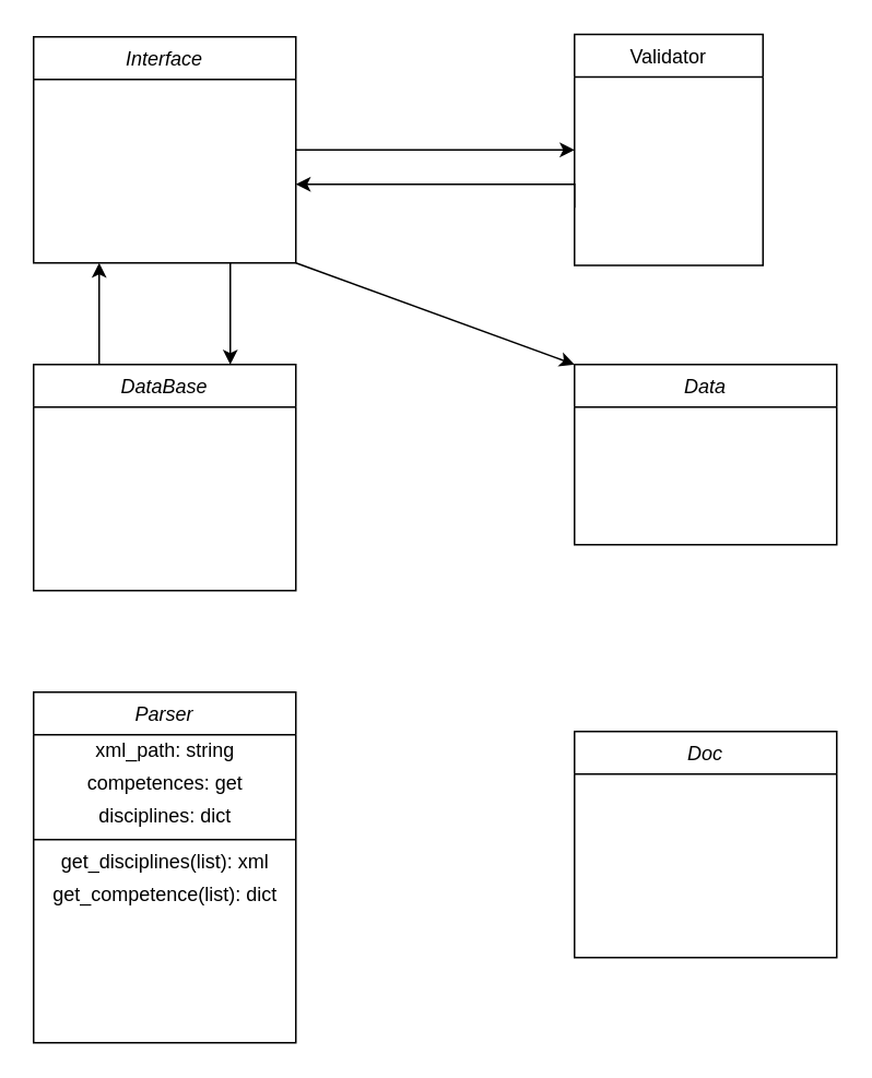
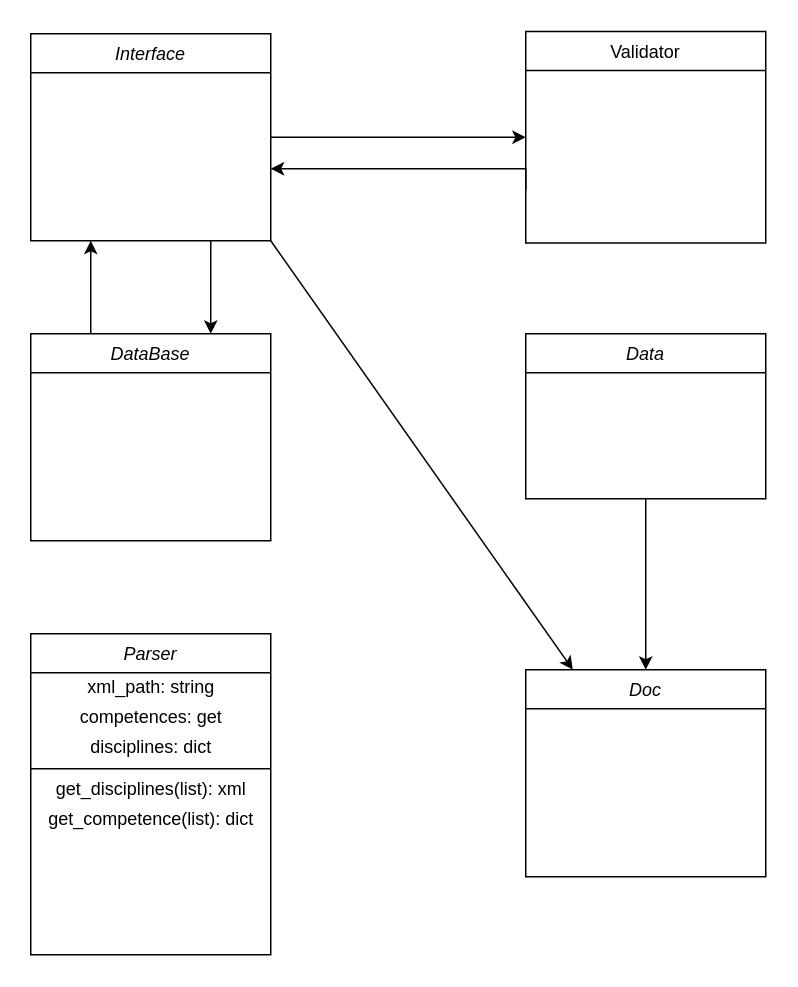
  <mxCell id="0" />
  <mxCell id="1" parent="0" />
  <mxCell id="2" style="edgeStyle=orthogonalEdgeStyle;rounded=0;orthogonalLoop=1;jettySize=auto;html=1;entryX=0;entryY=0.5;entryDx=0;entryDy=0;" parent="1" source="5" target="7" edge="1"><mxGeometry relative="1" as="geometry"><mxPoint x="280" y="91" as="targetPoint" /></mxGeometry></mxCell>
- <mxCell id="3" style="rounded=0;orthogonalLoop=1;jettySize=auto;html=1;exitX=1;exitY=1;exitDx=0;exitDy=0;entryX=0;entryY=0;entryDx=0;entryDy=0;" parent="1" source="5" target="18" edge="1"><mxGeometry relative="1" as="geometry"><mxPoint x="280" y="222" as="targetPoint" /></mxGeometry></mxCell>
+ <mxCell id="3" style="rounded=0;orthogonalLoop=1;jettySize=auto;html=1;exitX=1;exitY=1;exitDx=0;exitDy=0;" parent="1" source="5" target="19" edge="1"><mxGeometry relative="1" as="geometry"><mxPoint x="280" y="222" as="targetPoint" /></mxGeometry></mxCell>
  <mxCell id="4" style="edgeStyle=none;rounded=0;orthogonalLoop=1;jettySize=auto;html=1;exitX=0.75;exitY=1;exitDx=0;exitDy=0;entryX=0.75;entryY=0;entryDx=0;entryDy=0;" parent="1" source="5" target="9" edge="1"><mxGeometry relative="1" as="geometry" /></mxCell>
  <mxCell id="5" value="Interface" style="swimlane;fontStyle=2;align=center;verticalAlign=top;childLayout=stackLayout;horizontal=1;startSize=26;horizontalStack=0;resizeParent=1;resizeLast=0;collapsible=1;marginBottom=0;rounded=0;shadow=0;strokeWidth=1;" parent="1" vertex="1"><mxGeometry x="20" y="22" width="160" height="138" as="geometry"><mxRectangle x="230" y="140" width="160" height="26" as="alternateBounds" /></mxGeometry></mxCell>
  <mxCell id="6" style="edgeStyle=orthogonalEdgeStyle;rounded=0;orthogonalLoop=1;jettySize=auto;html=1;exitX=0;exitY=0.75;exitDx=0;exitDy=0;" parent="1" source="7" edge="1"><mxGeometry relative="1" as="geometry"><mxPoint x="180" y="112" as="targetPoint" /><Array as="points"><mxPoint x="280" y="112" /><mxPoint x="180" y="112" /></Array></mxGeometry></mxCell>
- <mxCell id="7" value="Validator" style="swimlane;fontStyle=0;align=center;verticalAlign=top;childLayout=stackLayout;horizontal=1;startSize=26;horizontalStack=0;resizeParent=1;resizeLast=0;collapsible=1;marginBottom=0;rounded=0;shadow=0;strokeWidth=1;" parent="1" vertex="1"><mxGeometry x="350" y="20.5" width="115" height="141" as="geometry"><mxRectangle x="550" y="140" width="160" height="26" as="alternateBounds" /></mxGeometry></mxCell>
+ <mxCell id="7" value="Validator" style="swimlane;fontStyle=0;align=center;verticalAlign=top;childLayout=stackLayout;horizontal=1;startSize=26;horizontalStack=0;resizeParent=1;resizeLast=0;collapsible=1;marginBottom=0;rounded=0;shadow=0;strokeWidth=1;" parent="1" vertex="1"><mxGeometry x="350" y="20.5" width="160" height="141" as="geometry"><mxRectangle x="550" y="140" width="160" height="26" as="alternateBounds" /></mxGeometry></mxCell>
  <mxCell id="8" style="edgeStyle=none;rounded=0;orthogonalLoop=1;jettySize=auto;html=1;exitX=0.25;exitY=0;exitDx=0;exitDy=0;entryX=0.25;entryY=1;entryDx=0;entryDy=0;" parent="1" source="9" target="5" edge="1"><mxGeometry relative="1" as="geometry" /></mxCell>
  <mxCell id="9" value="DataBase" style="swimlane;fontStyle=2;align=center;verticalAlign=top;childLayout=stackLayout;horizontal=1;startSize=26;horizontalStack=0;resizeParent=1;resizeLast=0;collapsible=1;marginBottom=0;rounded=0;shadow=0;strokeWidth=1;" parent="1" vertex="1"><mxGeometry x="20" y="222" width="160" height="138" as="geometry"><mxRectangle x="230" y="140" width="160" height="26" as="alternateBounds" /></mxGeometry></mxCell>
  <mxCell id="10" value="Parser" style="swimlane;fontStyle=2;align=center;verticalAlign=top;childLayout=stackLayout;horizontal=1;startSize=26;horizontalStack=0;resizeParent=1;resizeLast=0;collapsible=1;marginBottom=0;rounded=0;shadow=0;strokeWidth=1;" parent="1" vertex="1"><mxGeometry x="20" y="422" width="160" height="214" as="geometry"><mxRectangle x="230" y="140" width="160" height="26" as="alternateBounds" /></mxGeometry></mxCell>
  <mxCell id="11" value="xml_path: string" style="text;html=1;align=center;verticalAlign=middle;resizable=0;points=[];autosize=1;strokeColor=none;" vertex="1" parent="10"><mxGeometry y="26" width="160" height="20" as="geometry" /></mxCell>
  <mxCell id="12" value="competences: get" style="text;html=1;align=center;verticalAlign=middle;resizable=0;points=[];autosize=1;strokeColor=none;" vertex="1" parent="10"><mxGeometry y="46" width="160" height="20" as="geometry" /></mxCell>
  <mxCell id="13" value="disciplines: dict" style="text;html=1;align=center;verticalAlign=middle;resizable=0;points=[];autosize=1;strokeColor=none;" vertex="1" parent="10"><mxGeometry y="66" width="160" height="20" as="geometry" /></mxCell>
  <mxCell id="14" value="" style="line;strokeWidth=1;fillColor=none;align=left;verticalAlign=middle;spacingTop=-1;spacingLeft=3;spacingRight=3;rotatable=0;labelPosition=right;points=[];portConstraint=eastwest;" vertex="1" parent="10"><mxGeometry y="86" width="160" height="8" as="geometry" /></mxCell>
  <mxCell id="15" value="get_disciplines(list): xml" style="text;html=1;align=center;verticalAlign=middle;resizable=0;points=[];autosize=1;strokeColor=none;" vertex="1" parent="10"><mxGeometry y="94" width="160" height="20" as="geometry" /></mxCell>
  <mxCell id="16" value="get_competence(list): dict" style="text;html=1;align=center;verticalAlign=middle;resizable=0;points=[];autosize=1;strokeColor=none;" vertex="1" parent="10"><mxGeometry y="114" width="160" height="20" as="geometry" /></mxCell>
+ <mxCell id="17" style="edgeStyle=none;rounded=0;orthogonalLoop=1;jettySize=auto;html=1;entryX=0.5;entryY=0;entryDx=0;entryDy=0;" parent="1" source="18" target="19" edge="1"><mxGeometry relative="1" as="geometry" /></mxCell>
  <mxCell id="18" value="Data" style="swimlane;fontStyle=2;align=center;verticalAlign=top;childLayout=stackLayout;horizontal=1;startSize=26;horizontalStack=0;resizeParent=1;resizeLast=0;collapsible=1;marginBottom=0;rounded=0;shadow=0;strokeWidth=1;" parent="1" vertex="1"><mxGeometry x="350" y="222" width="160" height="110" as="geometry"><mxRectangle x="230" y="140" width="160" height="26" as="alternateBounds" /></mxGeometry></mxCell>
  <mxCell id="19" value="Doc" style="swimlane;fontStyle=2;align=center;verticalAlign=top;childLayout=stackLayout;horizontal=1;startSize=26;horizontalStack=0;resizeParent=1;resizeLast=0;collapsible=1;marginBottom=0;rounded=0;shadow=0;strokeWidth=1;" parent="1" vertex="1"><mxGeometry x="350" y="446" width="160" height="138" as="geometry"><mxRectangle x="230" y="140" width="160" height="26" as="alternateBounds" /></mxGeometry></mxCell>
